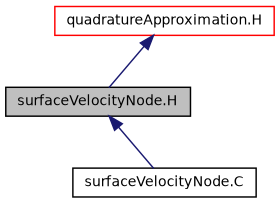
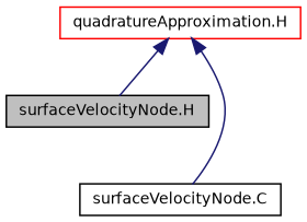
  digraph {
    node [color=black fontname=Helvetica fontsize=10 shape=record]
    edge [color=midnightblue dir=back fontname=Helvetica fontsize=10 labelfontname=Helvetica labelfontsize=10 style=solid]
    n1 [fillcolor=grey75 fontcolor=black height=0.2 label="surfaceVelocityNode.H" style=filled width=0.4]
    n2 [height=0.2 label="surfaceVelocityNode.C" width=0.4]
    n3 [color=red height=0.2 label="quadratureApproximation.H" width=0.4]
-   n1 -> n2
+   n3 -> n2
    n3 -> n1
  }
